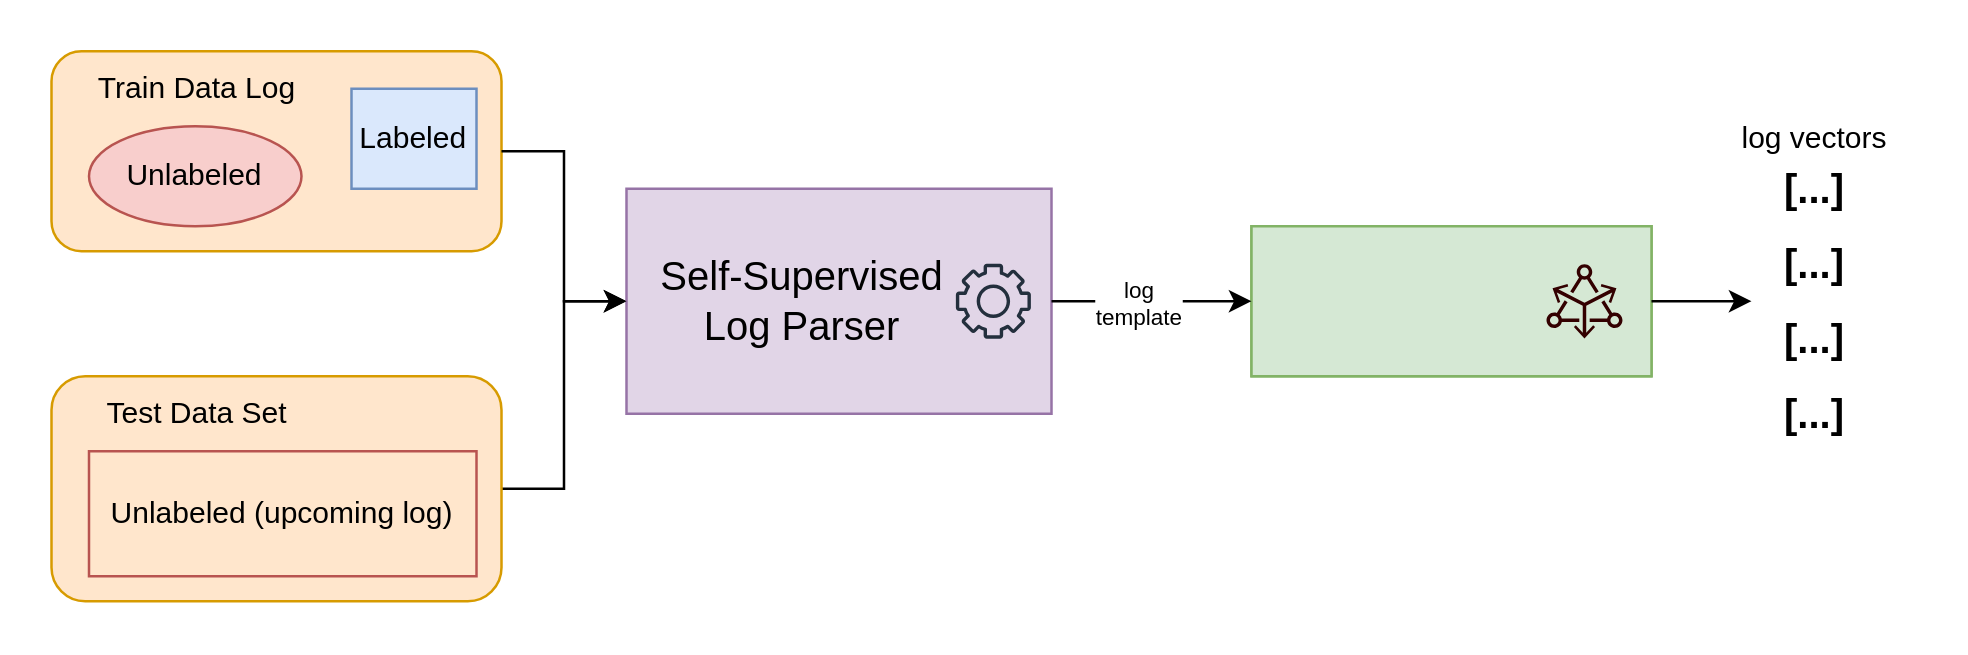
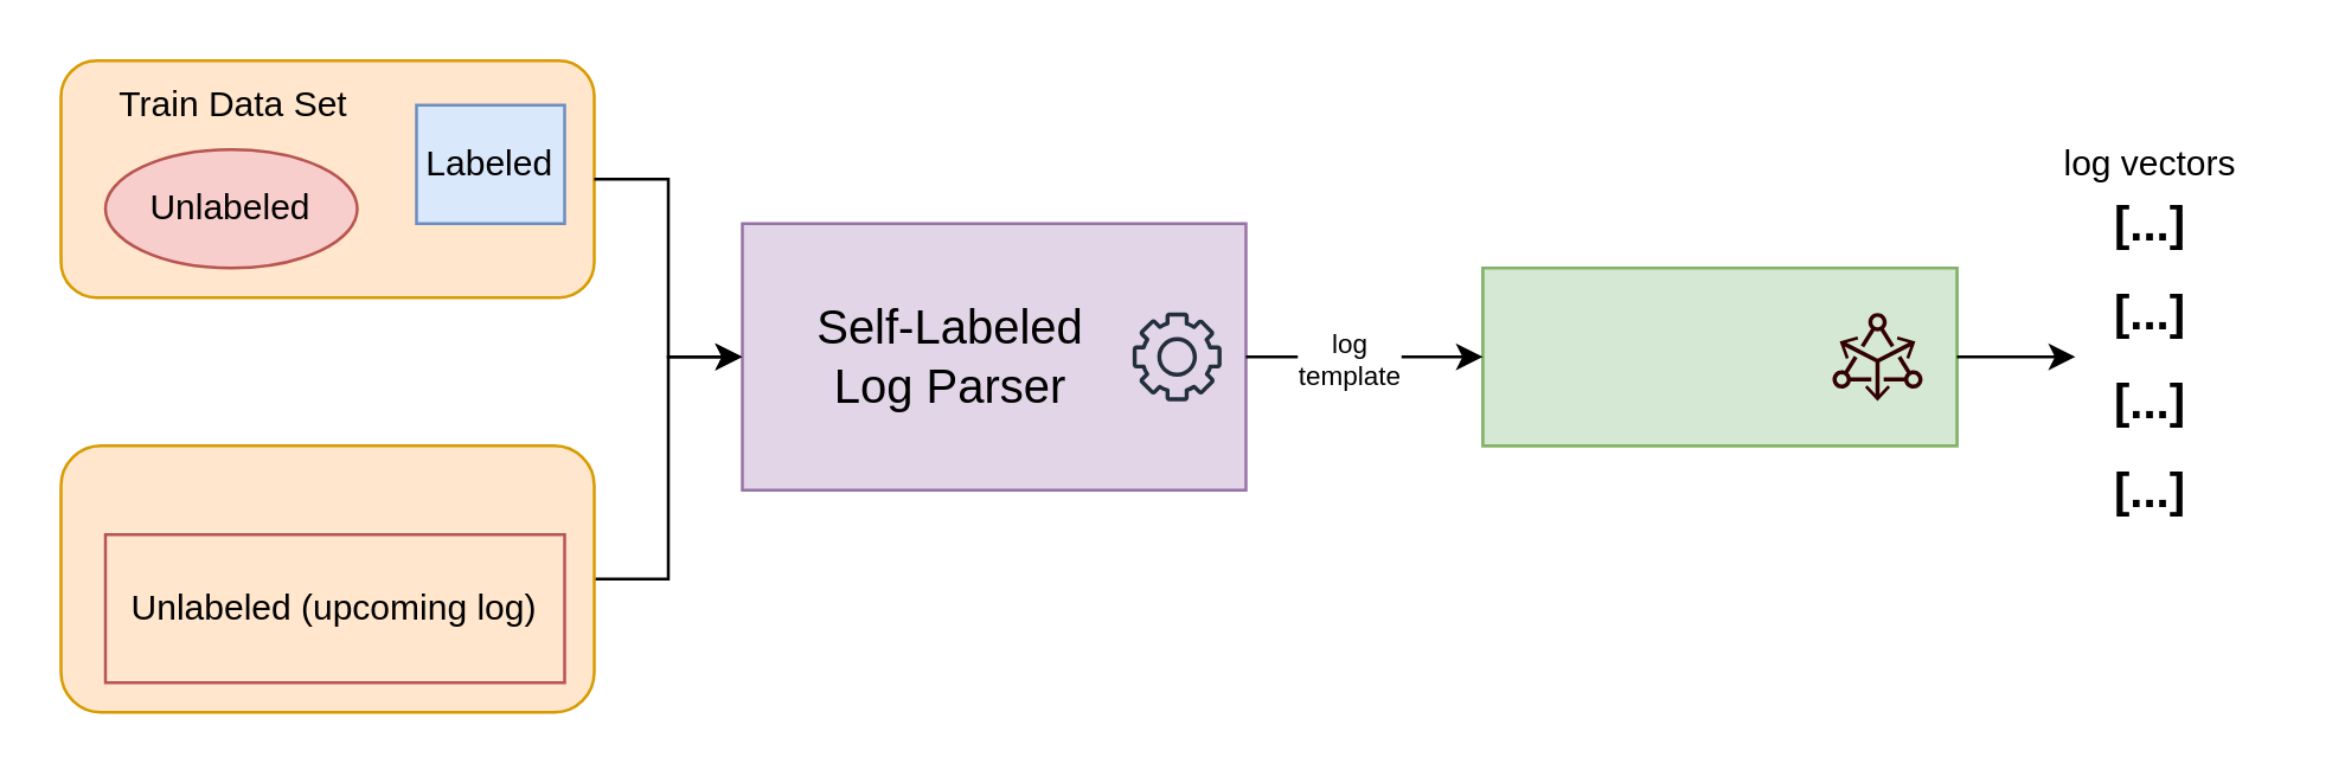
  <mxCell id="0" />
  <mxCell id="1" parent="0" />
  <mxCell id="2" style="edgeStyle=orthogonalEdgeStyle;rounded=0;orthogonalLoop=1;jettySize=auto;html=1;exitX=1;exitY=0.5;exitDx=0;exitDy=0;entryX=0;entryY=0.5;entryDx=0;entryDy=0;fontSize=16;" edge="1" parent="1" source="3" target="7"><mxGeometry relative="1" as="geometry" /></mxCell>
  <mxCell id="3" value="" style="rounded=1;whiteSpace=wrap;html=1;fillColor=#ffe6cc;strokeColor=#d79b00;" vertex="1" parent="1"><mxGeometry x="20" y="150" width="180" height="90" as="geometry" /></mxCell>
  <mxCell id="4" value="Unlabeled (upcoming log)" style="rounded=0;whiteSpace=wrap;html=1;fillColor=#ffe6cc;strokeColor=#b85450;" vertex="1" parent="1"><mxGeometry x="35" y="180" width="155" height="50" as="geometry" /></mxCell>
- <mxCell id="5" value="Test Data Set" style="text;html=1;resizable=0;autosize=1;align=center;verticalAlign=middle;points=[];fillColor=none;strokeColor=none;rounded=0;" vertex="1" parent="1"><mxGeometry x="27.5" y="150" width="100" height="30" as="geometry" /></mxCell>
  <mxCell id="6" value="" style="group" vertex="1" connectable="0" parent="1"><mxGeometry x="250" y="75" width="170" height="90" as="geometry" /></mxCell>
  <mxCell id="7" value="" style="rounded=0;whiteSpace=wrap;html=1;fillColor=#e1d5e7;strokeColor=#9673a6;" vertex="1" parent="6"><mxGeometry width="170" height="90" as="geometry" /></mxCell>
  <mxCell id="8" value="" style="sketch=0;outlineConnect=0;fontColor=#232F3E;gradientColor=none;fillColor=#232F3D;strokeColor=none;dashed=0;verticalLabelPosition=bottom;verticalAlign=top;align=center;html=1;fontSize=12;fontStyle=0;aspect=fixed;pointerEvents=1;shape=mxgraph.aws4.gear;" vertex="1" parent="6"><mxGeometry x="131.75" y="30" width="30" height="30" as="geometry" /></mxCell>
- <mxCell id="9" value="&lt;font style=&quot;font-size: 16px;&quot;&gt;Self-Supervised&lt;br&gt;Log Parser&lt;br&gt;&lt;/font&gt;" style="text;html=1;resizable=0;autosize=1;align=center;verticalAlign=middle;points=[];fillColor=none;strokeColor=none;rounded=0;" vertex="1" parent="6"><mxGeometry x="0.005" y="20" width="140" height="50" as="geometry" /></mxCell>
+ <mxCell id="9" value="&lt;font style=&quot;font-size: 16px;&quot;&gt;Self-Labeled&lt;br&gt;Log Parser&lt;br&gt;&lt;/font&gt;" style="text;html=1;resizable=0;autosize=1;align=center;verticalAlign=middle;points=[];fillColor=none;strokeColor=none;rounded=0;" vertex="1" parent="6"><mxGeometry x="0.005" y="20" width="140" height="50" as="geometry" /></mxCell>
  <mxCell id="10" value="" style="group" vertex="1" connectable="0" parent="1"><mxGeometry x="20" y="20" width="180" height="80" as="geometry" /></mxCell>
  <mxCell id="11" value="" style="rounded=1;whiteSpace=wrap;html=1;fillColor=#ffe6cc;strokeColor=#d79b00;" vertex="1" parent="10"><mxGeometry width="180" height="80" as="geometry" /></mxCell>
  <mxCell id="12" value="Unlabeled" style="ellipse;whiteSpace=wrap;html=1;fillColor=#f8cecc;strokeColor=#b85450;" vertex="1" parent="10"><mxGeometry x="15" y="30" width="85" height="40" as="geometry" /></mxCell>
  <mxCell id="13" value="Labeled" style="rounded=0;whiteSpace=wrap;html=1;fillColor=#dae8fc;strokeColor=#6c8ebf;" vertex="1" parent="10"><mxGeometry x="120" y="15" width="50" height="40" as="geometry" /></mxCell>
- <mxCell id="14" value="Train Data Log" style="text;html=1;resizable=0;autosize=1;align=center;verticalAlign=middle;points=[];fillColor=none;strokeColor=none;rounded=0;" vertex="1" parent="10"><mxGeometry x="7.5" width="100" height="30" as="geometry" /></mxCell>
+ <mxCell id="14" value="Train Data Set" style="text;html=1;resizable=0;autosize=1;align=center;verticalAlign=middle;points=[];fillColor=none;strokeColor=none;rounded=0;" vertex="1" parent="10"><mxGeometry x="7.5" width="100" height="30" as="geometry" /></mxCell>
  <mxCell id="15" value="" style="group;fillColor=#d5e8d4;strokeColor=#82b366;" vertex="1" connectable="0" parent="1"><mxGeometry x="500" y="90" width="160" height="60" as="geometry" /></mxCell>
  <mxCell id="16" value="" style="rounded=0;whiteSpace=wrap;html=1;fillColor=#d5e8d4;strokeColor=#82b366;" vertex="1" parent="15"><mxGeometry width="160" height="60" as="geometry" /></mxCell>
  <mxCell id="17" value="" style="sketch=0;outlineConnect=0;fontColor=#232F3E;gradientColor=none;fillColor=#330000;strokeColor=none;dashed=0;verticalLabelPosition=bottom;verticalAlign=top;align=center;html=1;fontSize=12;fontStyle=0;aspect=fixed;pointerEvents=1;shape=mxgraph.aws4.msk_amazon_msk_connect;" vertex="1" parent="15"><mxGeometry x="118" y="15" width="30.39" height="30" as="geometry" /></mxCell>
  <mxCell id="18" style="edgeStyle=orthogonalEdgeStyle;rounded=0;orthogonalLoop=1;jettySize=auto;html=1;exitX=1;exitY=0.5;exitDx=0;exitDy=0;entryX=0;entryY=0.5;entryDx=0;entryDy=0;fontSize=16;" edge="1" parent="1" source="11" target="7"><mxGeometry relative="1" as="geometry" /></mxCell>
  <mxCell id="19" style="edgeStyle=orthogonalEdgeStyle;rounded=0;orthogonalLoop=1;jettySize=auto;html=1;exitX=1;exitY=0.5;exitDx=0;exitDy=0;entryX=0;entryY=0.5;entryDx=0;entryDy=0;fontSize=16;" edge="1" parent="1" source="7" target="16"><mxGeometry relative="1" as="geometry" /></mxCell>
  <mxCell id="20" value="log&lt;br&gt;template" style="edgeLabel;html=1;align=center;verticalAlign=middle;resizable=0;points=[];fontSize=9;" vertex="1" connectable="0" parent="19"><mxGeometry x="0.167" y="-1" relative="1" as="geometry"><mxPoint x="-13" y="-1" as="offset" /></mxGeometry></mxCell>
  <mxCell id="21" value="&lt;b&gt;&lt;font style=&quot;font-size: 16px;&quot;&gt;[...]&lt;/font&gt;&lt;/b&gt;" style="text;html=1;resizable=0;autosize=1;align=center;verticalAlign=middle;points=[];fillColor=none;strokeColor=none;rounded=0;fontSize=9;" vertex="1" parent="1"><mxGeometry x="700" y="60" width="50" height="30" as="geometry" /></mxCell>
  <mxCell id="22" value="&lt;b&gt;&lt;font style=&quot;font-size: 16px;&quot;&gt;[...]&lt;/font&gt;&lt;/b&gt;" style="text;html=1;resizable=0;autosize=1;align=center;verticalAlign=middle;points=[];fillColor=none;strokeColor=none;rounded=0;fontSize=9;" vertex="1" parent="1"><mxGeometry x="700" y="90" width="50" height="30" as="geometry" /></mxCell>
  <mxCell id="23" value="&lt;b&gt;&lt;font style=&quot;font-size: 16px;&quot;&gt;[...]&lt;/font&gt;&lt;/b&gt;" style="text;html=1;resizable=0;autosize=1;align=center;verticalAlign=middle;points=[];fillColor=none;strokeColor=none;rounded=0;fontSize=9;" vertex="1" parent="1"><mxGeometry x="700" y="120" width="50" height="30" as="geometry" /></mxCell>
  <mxCell id="24" value="&lt;b&gt;&lt;font style=&quot;font-size: 16px;&quot;&gt;[...]&lt;/font&gt;&lt;/b&gt;" style="text;html=1;resizable=0;autosize=1;align=center;verticalAlign=middle;points=[];fillColor=none;strokeColor=none;rounded=0;fontSize=9;" vertex="1" parent="1"><mxGeometry x="700" y="150" width="50" height="30" as="geometry" /></mxCell>
  <mxCell id="25" style="edgeStyle=orthogonalEdgeStyle;rounded=0;orthogonalLoop=1;jettySize=auto;html=1;exitX=1;exitY=0.5;exitDx=0;exitDy=0;fontSize=16;" edge="1" parent="1" source="16"><mxGeometry relative="1" as="geometry"><mxPoint x="700" y="120" as="targetPoint" /></mxGeometry></mxCell>
  <mxCell id="26" value="log vectors" style="text;html=1;resizable=0;autosize=1;align=center;verticalAlign=middle;points=[];fillColor=none;strokeColor=none;rounded=0;fontSize=12;fontStyle=0" vertex="1" parent="1"><mxGeometry x="685" y="40" width="80" height="30" as="geometry" /></mxCell>
